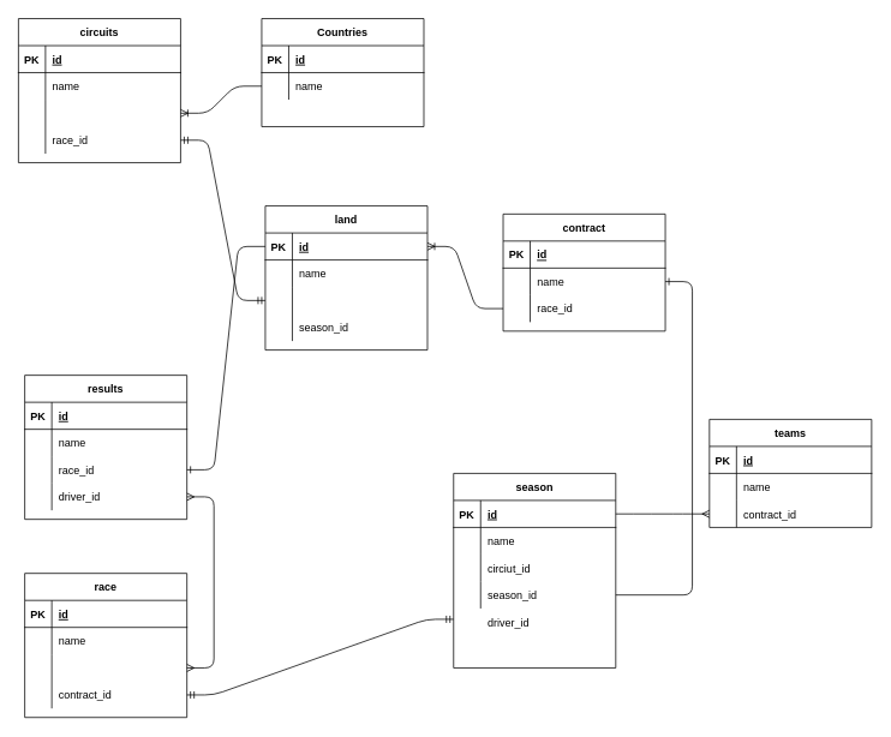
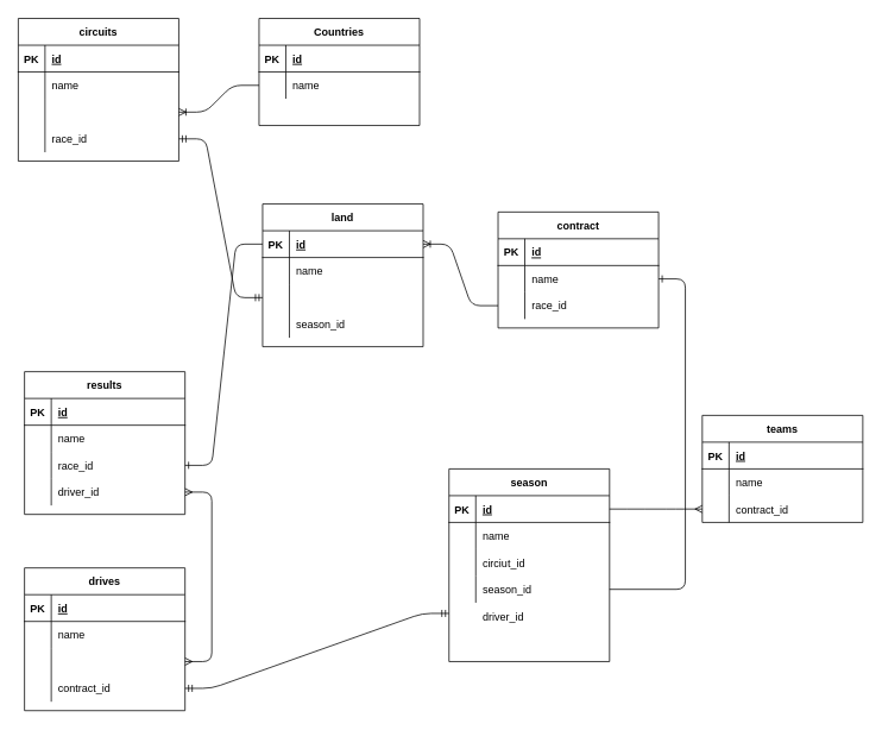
  <mxCell id="0" />
  <mxCell id="1" parent="0" />
  <mxCell id="2" value="" style="edgeStyle=entityRelationEdgeStyle;fontSize=12;html=1;endArrow=ERoneToMany;entryX=1;entryY=0.5;entryDx=0;entryDy=0;" parent="1" source="84" target="89" edge="1"><mxGeometry width="100" height="100" relative="1" as="geometry"><mxPoint x="539" y="247" as="sourcePoint" /><mxPoint x="604" y="185" as="targetPoint" /></mxGeometry></mxCell>
  <mxCell id="3" value="" style="edgeStyle=entityRelationEdgeStyle;fontSize=12;html=1;endArrow=ERmandOne;startArrow=ERmandOne;exitX=1;exitY=0.5;exitDx=0;exitDy=0;entryX=0;entryY=0.75;entryDx=0;entryDy=0;" parent="1" source="60" target="38" edge="1"><mxGeometry width="100" height="100" relative="1" as="geometry"><mxPoint x="503" y="377" as="sourcePoint" /><mxPoint x="539" y="417" as="targetPoint" /></mxGeometry></mxCell>
  <mxCell id="4" value="" style="edgeStyle=entityRelationEdgeStyle;fontSize=12;html=1;endArrow=ERmandOne;startArrow=ERmandOne;exitX=0;exitY=0.5;exitDx=0;exitDy=0;" parent="1" source="95" target="15" edge="1"><mxGeometry width="100" height="100" relative="1" as="geometry"><mxPoint x="204" y="297" as="sourcePoint" /><mxPoint x="313" y="164" as="targetPoint" /></mxGeometry></mxCell>
  <mxCell id="5" value="" style="edgeStyle=entityRelationEdgeStyle;fontSize=12;html=1;endArrow=ERone;endFill=1;exitX=0;exitY=0.5;exitDx=0;exitDy=0;" parent="1" source="89" target="71" edge="1"><mxGeometry width="100" height="100" relative="1" as="geometry"><mxPoint x="205.62" y="329.64" as="sourcePoint" /><mxPoint x="313" y="390" as="targetPoint" /></mxGeometry></mxCell>
  <mxCell id="6" value="circuits" style="shape=table;startSize=30;container=1;collapsible=1;childLayout=tableLayout;fixedRows=1;rowLines=0;fontStyle=1;align=center;resizeLast=1;" parent="1" vertex="1"><mxGeometry x="20" y="20" width="180" height="160" as="geometry" /></mxCell>
  <mxCell id="7" value="" style="shape=partialRectangle;collapsible=0;dropTarget=0;pointerEvents=0;fillColor=none;top=0;left=0;bottom=1;right=0;points=[[0,0.5],[1,0.5]];portConstraint=eastwest;" parent="6" vertex="1"><mxGeometry y="30" width="180" height="30" as="geometry" /></mxCell>
  <mxCell id="8" value="PK" style="shape=partialRectangle;connectable=0;fillColor=none;top=0;left=0;bottom=0;right=0;fontStyle=1;overflow=hidden;" parent="7" vertex="1"><mxGeometry width="30" height="30" as="geometry" /></mxCell>
  <mxCell id="9" value="id" style="shape=partialRectangle;connectable=0;fillColor=none;top=0;left=0;bottom=0;right=0;align=left;spacingLeft=6;fontStyle=5;overflow=hidden;" parent="7" vertex="1"><mxGeometry x="30" width="150" height="30" as="geometry" /></mxCell>
  <mxCell id="10" value="" style="shape=partialRectangle;collapsible=0;dropTarget=0;pointerEvents=0;fillColor=none;top=0;left=0;bottom=0;right=0;points=[[0,0.5],[1,0.5]];portConstraint=eastwest;" parent="6" vertex="1"><mxGeometry y="60" width="180" height="30" as="geometry" /></mxCell>
  <mxCell id="11" value="" style="shape=partialRectangle;connectable=0;fillColor=none;top=0;left=0;bottom=0;right=0;editable=1;overflow=hidden;" parent="10" vertex="1"><mxGeometry width="30" height="30" as="geometry" /></mxCell>
  <mxCell id="12" value="name" style="shape=partialRectangle;connectable=0;fillColor=none;top=0;left=0;bottom=0;right=0;align=left;spacingLeft=6;overflow=hidden;" parent="10" vertex="1"><mxGeometry x="30" width="150" height="30" as="geometry" /></mxCell>
  <mxCell id="13" value="" style="shape=partialRectangle;collapsible=0;dropTarget=0;pointerEvents=0;fillColor=none;top=0;left=0;bottom=0;right=0;points=[[0,0.5],[1,0.5]];portConstraint=eastwest;" parent="6" vertex="1"><mxGeometry y="90" width="180" height="30" as="geometry" /></mxCell>
  <mxCell id="14" value="" style="shape=partialRectangle;connectable=0;fillColor=none;top=0;left=0;bottom=0;right=0;editable=1;overflow=hidden;" parent="13" vertex="1"><mxGeometry width="30" height="30" as="geometry" /></mxCell>
  <mxCell id="15" value="" style="shape=partialRectangle;collapsible=0;dropTarget=0;pointerEvents=0;fillColor=none;top=0;left=0;bottom=0;right=0;points=[[0,0.5],[1,0.5]];portConstraint=eastwest;" parent="6" vertex="1"><mxGeometry y="120" width="180" height="30" as="geometry" /></mxCell>
  <mxCell id="16" value="" style="shape=partialRectangle;connectable=0;fillColor=none;top=0;left=0;bottom=0;right=0;editable=1;overflow=hidden;" parent="15" vertex="1"><mxGeometry width="30" height="30" as="geometry" /></mxCell>
  <mxCell id="17" value="race_id" style="shape=partialRectangle;connectable=0;fillColor=none;top=0;left=0;bottom=0;right=0;align=left;spacingLeft=6;overflow=hidden;" parent="15" vertex="1"><mxGeometry x="30" width="150" height="30" as="geometry" /></mxCell>
  <mxCell id="18" value="" style="edgeStyle=entityRelationEdgeStyle;fontSize=12;html=1;endArrow=ERoneToMany;entryX=1;entryY=0.5;entryDx=0;entryDy=0;" parent="1" source="23" target="13" edge="1"><mxGeometry width="100" height="100" relative="1" as="geometry"><mxPoint x="425" y="72" as="sourcePoint" /><mxPoint x="339" y="-59" as="targetPoint" /></mxGeometry></mxCell>
  <mxCell id="19" value="Countries" style="shape=table;startSize=30;container=1;collapsible=1;childLayout=tableLayout;fixedRows=1;rowLines=0;fontStyle=1;align=center;resizeLast=1;" parent="1" vertex="1"><mxGeometry x="290" y="20" width="180" height="120" as="geometry" /></mxCell>
  <mxCell id="20" value="" style="shape=partialRectangle;collapsible=0;dropTarget=0;pointerEvents=0;fillColor=none;top=0;left=0;bottom=1;right=0;points=[[0,0.5],[1,0.5]];portConstraint=eastwest;" parent="19" vertex="1"><mxGeometry y="30" width="180" height="30" as="geometry" /></mxCell>
  <mxCell id="21" value="PK" style="shape=partialRectangle;connectable=0;fillColor=none;top=0;left=0;bottom=0;right=0;fontStyle=1;overflow=hidden;" parent="20" vertex="1"><mxGeometry width="30" height="30" as="geometry" /></mxCell>
  <mxCell id="22" value="id" style="shape=partialRectangle;connectable=0;fillColor=none;top=0;left=0;bottom=0;right=0;align=left;spacingLeft=6;fontStyle=5;overflow=hidden;" parent="20" vertex="1"><mxGeometry x="30" width="150" height="30" as="geometry" /></mxCell>
  <mxCell id="23" value="" style="shape=partialRectangle;collapsible=0;dropTarget=0;pointerEvents=0;fillColor=none;top=0;left=0;bottom=0;right=0;points=[[0,0.5],[1,0.5]];portConstraint=eastwest;" parent="19" vertex="1"><mxGeometry y="60" width="180" height="30" as="geometry" /></mxCell>
  <mxCell id="24" value="" style="shape=partialRectangle;connectable=0;fillColor=none;top=0;left=0;bottom=0;right=0;editable=1;overflow=hidden;" parent="23" vertex="1"><mxGeometry width="30" height="30" as="geometry" /></mxCell>
  <mxCell id="25" value="name" style="shape=partialRectangle;connectable=0;fillColor=none;top=0;left=0;bottom=0;right=0;align=left;spacingLeft=6;overflow=hidden;" parent="23" vertex="1"><mxGeometry x="30" width="150" height="30" as="geometry" /></mxCell>
  <mxCell id="26" value="" style="shape=partialRectangle;collapsible=0;dropTarget=0;pointerEvents=0;fillColor=none;top=0;left=0;bottom=0;right=0;points=[[0,0.5],[1,0.5]];portConstraint=eastwest;" parent="19" vertex="1"><mxGeometry y="90" width="180" height="30" as="geometry" /></mxCell>
  <mxCell id="27" value="" style="shape=partialRectangle;connectable=0;fillColor=none;top=0;left=0;bottom=0;right=0;editable=1;overflow=hidden;" parent="26" vertex="1"><mxGeometry width="30" height="30" as="geometry" /></mxCell>
  <mxCell id="28" value="teams" style="shape=table;startSize=30;container=1;collapsible=1;childLayout=tableLayout;fixedRows=1;rowLines=0;fontStyle=1;align=center;resizeLast=1;" parent="1" vertex="1"><mxGeometry x="787" y="465" width="180" height="120" as="geometry" /></mxCell>
  <mxCell id="29" value="" style="shape=partialRectangle;collapsible=0;dropTarget=0;pointerEvents=0;fillColor=none;top=0;left=0;bottom=1;right=0;points=[[0,0.5],[1,0.5]];portConstraint=eastwest;" parent="28" vertex="1"><mxGeometry y="30" width="180" height="30" as="geometry" /></mxCell>
  <mxCell id="30" value="PK" style="shape=partialRectangle;connectable=0;fillColor=none;top=0;left=0;bottom=0;right=0;fontStyle=1;overflow=hidden;" parent="29" vertex="1"><mxGeometry width="30" height="30" as="geometry" /></mxCell>
  <mxCell id="31" value="id" style="shape=partialRectangle;connectable=0;fillColor=none;top=0;left=0;bottom=0;right=0;align=left;spacingLeft=6;fontStyle=5;overflow=hidden;" parent="29" vertex="1"><mxGeometry x="30" width="150" height="30" as="geometry" /></mxCell>
  <mxCell id="32" value="" style="shape=partialRectangle;collapsible=0;dropTarget=0;pointerEvents=0;fillColor=none;top=0;left=0;bottom=0;right=0;points=[[0,0.5],[1,0.5]];portConstraint=eastwest;" parent="28" vertex="1"><mxGeometry y="60" width="180" height="30" as="geometry" /></mxCell>
  <mxCell id="33" value="" style="shape=partialRectangle;connectable=0;fillColor=none;top=0;left=0;bottom=0;right=0;editable=1;overflow=hidden;" parent="32" vertex="1"><mxGeometry width="30" height="30" as="geometry" /></mxCell>
  <mxCell id="34" value="name" style="shape=partialRectangle;connectable=0;fillColor=none;top=0;left=0;bottom=0;right=0;align=left;spacingLeft=6;overflow=hidden;" parent="32" vertex="1"><mxGeometry x="30" width="150" height="30" as="geometry" /></mxCell>
  <mxCell id="35" value="" style="shape=partialRectangle;collapsible=0;dropTarget=0;pointerEvents=0;fillColor=none;top=0;left=0;bottom=0;right=0;points=[[0,0.5],[1,0.5]];portConstraint=eastwest;" parent="28" vertex="1"><mxGeometry y="90" width="180" height="30" as="geometry" /></mxCell>
  <mxCell id="36" value="" style="shape=partialRectangle;connectable=0;fillColor=none;top=0;left=0;bottom=0;right=0;editable=1;overflow=hidden;" parent="35" vertex="1"><mxGeometry width="30" height="30" as="geometry" /></mxCell>
  <mxCell id="37" value="contract_id" style="shape=partialRectangle;connectable=0;fillColor=none;top=0;left=0;bottom=0;right=0;align=left;spacingLeft=6;overflow=hidden;" parent="35" vertex="1"><mxGeometry x="30" width="150" height="30" as="geometry" /></mxCell>
  <mxCell id="38" value="season" style="shape=table;startSize=30;container=1;collapsible=1;childLayout=tableLayout;fixedRows=1;rowLines=0;fontStyle=1;align=center;resizeLast=1;" parent="1" vertex="1"><mxGeometry x="503" y="525" width="180" height="216" as="geometry" /></mxCell>
  <mxCell id="39" value="" style="shape=partialRectangle;collapsible=0;dropTarget=0;pointerEvents=0;fillColor=none;top=0;left=0;bottom=1;right=0;points=[[0,0.5],[1,0.5]];portConstraint=eastwest;" parent="38" vertex="1"><mxGeometry y="30" width="180" height="30" as="geometry" /></mxCell>
  <mxCell id="40" value="PK" style="shape=partialRectangle;connectable=0;fillColor=none;top=0;left=0;bottom=0;right=0;fontStyle=1;overflow=hidden;" parent="39" vertex="1"><mxGeometry width="30" height="30" as="geometry" /></mxCell>
  <mxCell id="41" value="id" style="shape=partialRectangle;connectable=0;fillColor=none;top=0;left=0;bottom=0;right=0;align=left;spacingLeft=6;fontStyle=5;overflow=hidden;" parent="39" vertex="1"><mxGeometry x="30" width="150" height="30" as="geometry" /></mxCell>
  <mxCell id="42" value="" style="shape=partialRectangle;collapsible=0;dropTarget=0;pointerEvents=0;fillColor=none;top=0;left=0;bottom=0;right=0;points=[[0,0.5],[1,0.5]];portConstraint=eastwest;" parent="38" vertex="1"><mxGeometry y="60" width="180" height="30" as="geometry" /></mxCell>
  <mxCell id="43" value="" style="shape=partialRectangle;connectable=0;fillColor=none;top=0;left=0;bottom=0;right=0;editable=1;overflow=hidden;" parent="42" vertex="1"><mxGeometry width="30" height="30" as="geometry" /></mxCell>
  <mxCell id="44" value="name" style="shape=partialRectangle;connectable=0;fillColor=none;top=0;left=0;bottom=0;right=0;align=left;spacingLeft=6;overflow=hidden;" parent="42" vertex="1"><mxGeometry x="30" width="150" height="30" as="geometry" /></mxCell>
  <mxCell id="45" value="" style="shape=partialRectangle;collapsible=0;dropTarget=0;pointerEvents=0;fillColor=none;top=0;left=0;bottom=0;right=0;points=[[0,0.5],[1,0.5]];portConstraint=eastwest;" parent="38" vertex="1"><mxGeometry y="90" width="180" height="30" as="geometry" /></mxCell>
  <mxCell id="46" value="" style="shape=partialRectangle;connectable=0;fillColor=none;top=0;left=0;bottom=0;right=0;editable=1;overflow=hidden;" parent="45" vertex="1"><mxGeometry width="30" height="30" as="geometry" /></mxCell>
  <mxCell id="47" value="circiut_id" style="shape=partialRectangle;connectable=0;fillColor=none;top=0;left=0;bottom=0;right=0;align=left;spacingLeft=6;overflow=hidden;" parent="45" vertex="1"><mxGeometry x="30" width="150" height="30" as="geometry" /></mxCell>
  <mxCell id="48" value="" style="shape=partialRectangle;collapsible=0;dropTarget=0;pointerEvents=0;fillColor=none;top=0;left=0;bottom=0;right=0;points=[[0,0.5],[1,0.5]];portConstraint=eastwest;" parent="38" vertex="1"><mxGeometry y="120" width="180" height="30" as="geometry" /></mxCell>
  <mxCell id="49" value="" style="shape=partialRectangle;connectable=0;fillColor=none;top=0;left=0;bottom=0;right=0;editable=1;overflow=hidden;" parent="48" vertex="1"><mxGeometry width="30" height="30" as="geometry" /></mxCell>
  <mxCell id="50" value="season_id" style="shape=partialRectangle;connectable=0;fillColor=none;top=0;left=0;bottom=0;right=0;align=left;spacingLeft=6;overflow=hidden;" parent="48" vertex="1"><mxGeometry x="30" width="150" height="30" as="geometry" /></mxCell>
- <mxCell id="51" value="race" style="shape=table;startSize=30;container=1;collapsible=1;childLayout=tableLayout;fixedRows=1;rowLines=0;fontStyle=1;align=center;resizeLast=1;" parent="1" vertex="1"><mxGeometry x="27" y="636" width="180" height="160" as="geometry" /></mxCell>
+ <mxCell id="51" value="drives" style="shape=table;startSize=30;container=1;collapsible=1;childLayout=tableLayout;fixedRows=1;rowLines=0;fontStyle=1;align=center;resizeLast=1;" parent="1" vertex="1"><mxGeometry x="27" y="636" width="180" height="160" as="geometry" /></mxCell>
  <mxCell id="52" value="" style="shape=partialRectangle;collapsible=0;dropTarget=0;pointerEvents=0;fillColor=none;top=0;left=0;bottom=1;right=0;points=[[0,0.5],[1,0.5]];portConstraint=eastwest;" parent="51" vertex="1"><mxGeometry y="30" width="180" height="30" as="geometry" /></mxCell>
  <mxCell id="53" value="PK" style="shape=partialRectangle;connectable=0;fillColor=none;top=0;left=0;bottom=0;right=0;fontStyle=1;overflow=hidden;" parent="52" vertex="1"><mxGeometry width="30" height="30" as="geometry" /></mxCell>
  <mxCell id="54" value="id" style="shape=partialRectangle;connectable=0;fillColor=none;top=0;left=0;bottom=0;right=0;align=left;spacingLeft=6;fontStyle=5;overflow=hidden;" parent="52" vertex="1"><mxGeometry x="30" width="150" height="30" as="geometry" /></mxCell>
  <mxCell id="55" value="" style="shape=partialRectangle;collapsible=0;dropTarget=0;pointerEvents=0;fillColor=none;top=0;left=0;bottom=0;right=0;points=[[0,0.5],[1,0.5]];portConstraint=eastwest;" parent="51" vertex="1"><mxGeometry y="60" width="180" height="30" as="geometry" /></mxCell>
  <mxCell id="56" value="" style="shape=partialRectangle;connectable=0;fillColor=none;top=0;left=0;bottom=0;right=0;editable=1;overflow=hidden;" parent="55" vertex="1"><mxGeometry width="30" height="30" as="geometry" /></mxCell>
  <mxCell id="57" value="name" style="shape=partialRectangle;connectable=0;fillColor=none;top=0;left=0;bottom=0;right=0;align=left;spacingLeft=6;overflow=hidden;" parent="55" vertex="1"><mxGeometry x="30" width="150" height="30" as="geometry" /></mxCell>
  <mxCell id="58" value="" style="shape=partialRectangle;collapsible=0;dropTarget=0;pointerEvents=0;fillColor=none;top=0;left=0;bottom=0;right=0;points=[[0,0.5],[1,0.5]];portConstraint=eastwest;" parent="51" vertex="1"><mxGeometry y="90" width="180" height="30" as="geometry" /></mxCell>
  <mxCell id="59" value="" style="shape=partialRectangle;connectable=0;fillColor=none;top=0;left=0;bottom=0;right=0;editable=1;overflow=hidden;" parent="58" vertex="1"><mxGeometry width="30" height="30" as="geometry" /></mxCell>
  <mxCell id="60" value="" style="shape=partialRectangle;collapsible=0;dropTarget=0;pointerEvents=0;fillColor=none;top=0;left=0;bottom=0;right=0;points=[[0,0.5],[1,0.5]];portConstraint=eastwest;" parent="51" vertex="1"><mxGeometry y="120" width="180" height="30" as="geometry" /></mxCell>
  <mxCell id="61" value="" style="shape=partialRectangle;connectable=0;fillColor=none;top=0;left=0;bottom=0;right=0;editable=1;overflow=hidden;" parent="60" vertex="1"><mxGeometry width="30" height="30" as="geometry" /></mxCell>
  <mxCell id="62" value="contract_id" style="shape=partialRectangle;connectable=0;fillColor=none;top=0;left=0;bottom=0;right=0;align=left;spacingLeft=6;overflow=hidden;" parent="60" vertex="1"><mxGeometry x="30" width="150" height="30" as="geometry" /></mxCell>
  <mxCell id="63" value="driver_id" style="shape=partialRectangle;connectable=0;fillColor=none;top=0;left=0;bottom=0;right=0;align=left;spacingLeft=6;overflow=hidden;" parent="1" vertex="1"><mxGeometry x="533" y="675" width="150" height="30" as="geometry" /></mxCell>
  <mxCell id="64" value="results" style="shape=table;startSize=30;container=1;collapsible=1;childLayout=tableLayout;fixedRows=1;rowLines=0;fontStyle=1;align=center;resizeLast=1;" parent="1" vertex="1"><mxGeometry x="27" y="416" width="180" height="160" as="geometry" /></mxCell>
  <mxCell id="65" value="" style="shape=partialRectangle;collapsible=0;dropTarget=0;pointerEvents=0;fillColor=none;top=0;left=0;bottom=1;right=0;points=[[0,0.5],[1,0.5]];portConstraint=eastwest;" parent="64" vertex="1"><mxGeometry y="30" width="180" height="30" as="geometry" /></mxCell>
  <mxCell id="66" value="PK" style="shape=partialRectangle;connectable=0;fillColor=none;top=0;left=0;bottom=0;right=0;fontStyle=1;overflow=hidden;" parent="65" vertex="1"><mxGeometry width="30" height="30" as="geometry" /></mxCell>
  <mxCell id="67" value="id" style="shape=partialRectangle;connectable=0;fillColor=none;top=0;left=0;bottom=0;right=0;align=left;spacingLeft=6;fontStyle=5;overflow=hidden;" parent="65" vertex="1"><mxGeometry x="30" width="150" height="30" as="geometry" /></mxCell>
  <mxCell id="68" value="" style="shape=partialRectangle;collapsible=0;dropTarget=0;pointerEvents=0;fillColor=none;top=0;left=0;bottom=0;right=0;points=[[0,0.5],[1,0.5]];portConstraint=eastwest;" parent="64" vertex="1"><mxGeometry y="60" width="180" height="30" as="geometry" /></mxCell>
  <mxCell id="69" value="" style="shape=partialRectangle;connectable=0;fillColor=none;top=0;left=0;bottom=0;right=0;editable=1;overflow=hidden;" parent="68" vertex="1"><mxGeometry width="30" height="30" as="geometry" /></mxCell>
  <mxCell id="70" value="name" style="shape=partialRectangle;connectable=0;fillColor=none;top=0;left=0;bottom=0;right=0;align=left;spacingLeft=6;overflow=hidden;" parent="68" vertex="1"><mxGeometry x="30" width="150" height="30" as="geometry" /></mxCell>
  <mxCell id="71" value="" style="shape=partialRectangle;collapsible=0;dropTarget=0;pointerEvents=0;fillColor=none;top=0;left=0;bottom=0;right=0;points=[[0,0.5],[1,0.5]];portConstraint=eastwest;" parent="64" vertex="1"><mxGeometry y="90" width="180" height="30" as="geometry" /></mxCell>
  <mxCell id="72" value="" style="shape=partialRectangle;connectable=0;fillColor=none;top=0;left=0;bottom=0;right=0;editable=1;overflow=hidden;" parent="71" vertex="1"><mxGeometry width="30" height="30" as="geometry" /></mxCell>
  <mxCell id="73" value="race_id" style="shape=partialRectangle;connectable=0;fillColor=none;top=0;left=0;bottom=0;right=0;align=left;spacingLeft=6;overflow=hidden;" parent="71" vertex="1"><mxGeometry x="30" width="150" height="30" as="geometry" /></mxCell>
  <mxCell id="74" value="" style="shape=partialRectangle;collapsible=0;dropTarget=0;pointerEvents=0;fillColor=none;top=0;left=0;bottom=0;right=0;points=[[0,0.5],[1,0.5]];portConstraint=eastwest;" parent="64" vertex="1"><mxGeometry y="120" width="180" height="30" as="geometry" /></mxCell>
  <mxCell id="75" value="" style="shape=partialRectangle;connectable=0;fillColor=none;top=0;left=0;bottom=0;right=0;editable=1;overflow=hidden;" parent="74" vertex="1"><mxGeometry width="30" height="30" as="geometry" /></mxCell>
  <mxCell id="76" value="driver_id" style="shape=partialRectangle;connectable=0;fillColor=none;top=0;left=0;bottom=0;right=0;align=left;spacingLeft=6;overflow=hidden;" parent="74" vertex="1"><mxGeometry x="30" width="150" height="30" as="geometry" /></mxCell>
  <mxCell id="77" value="contract" style="shape=table;startSize=30;container=1;collapsible=1;childLayout=tableLayout;fixedRows=1;rowLines=0;fontStyle=1;align=center;resizeLast=1;" parent="1" vertex="1"><mxGeometry x="558" y="237" width="180" height="130" as="geometry" /></mxCell>
  <mxCell id="78" value="" style="shape=partialRectangle;collapsible=0;dropTarget=0;pointerEvents=0;fillColor=none;top=0;left=0;bottom=1;right=0;points=[[0,0.5],[1,0.5]];portConstraint=eastwest;" parent="77" vertex="1"><mxGeometry y="30" width="180" height="30" as="geometry" /></mxCell>
  <mxCell id="79" value="PK" style="shape=partialRectangle;connectable=0;fillColor=none;top=0;left=0;bottom=0;right=0;fontStyle=1;overflow=hidden;" parent="78" vertex="1"><mxGeometry width="30" height="30" as="geometry" /></mxCell>
  <mxCell id="80" value="id" style="shape=partialRectangle;connectable=0;fillColor=none;top=0;left=0;bottom=0;right=0;align=left;spacingLeft=6;fontStyle=5;overflow=hidden;" parent="78" vertex="1"><mxGeometry x="30" width="150" height="30" as="geometry" /></mxCell>
  <mxCell id="81" value="" style="shape=partialRectangle;collapsible=0;dropTarget=0;pointerEvents=0;fillColor=none;top=0;left=0;bottom=0;right=0;points=[[0,0.5],[1,0.5]];portConstraint=eastwest;" parent="77" vertex="1"><mxGeometry y="60" width="180" height="30" as="geometry" /></mxCell>
  <mxCell id="82" value="" style="shape=partialRectangle;connectable=0;fillColor=none;top=0;left=0;bottom=0;right=0;editable=1;overflow=hidden;" parent="81" vertex="1"><mxGeometry width="30" height="30" as="geometry" /></mxCell>
  <mxCell id="83" value="name" style="shape=partialRectangle;connectable=0;fillColor=none;top=0;left=0;bottom=0;right=0;align=left;spacingLeft=6;overflow=hidden;" parent="81" vertex="1"><mxGeometry x="30" width="150" height="30" as="geometry" /></mxCell>
  <mxCell id="84" value="" style="shape=partialRectangle;collapsible=0;dropTarget=0;pointerEvents=0;fillColor=none;top=0;left=0;bottom=0;right=0;points=[[0,0.5],[1,0.5]];portConstraint=eastwest;" parent="77" vertex="1"><mxGeometry y="90" width="180" height="30" as="geometry" /></mxCell>
  <mxCell id="85" value="" style="shape=partialRectangle;connectable=0;fillColor=none;top=0;left=0;bottom=0;right=0;editable=1;overflow=hidden;" parent="84" vertex="1"><mxGeometry width="30" height="30" as="geometry" /></mxCell>
  <mxCell id="86" value="race_id" style="shape=partialRectangle;connectable=0;fillColor=none;top=0;left=0;bottom=0;right=0;align=left;spacingLeft=6;overflow=hidden;" parent="84" vertex="1"><mxGeometry x="30" width="150" height="30" as="geometry" /></mxCell>
  <mxCell id="87" value="" style="edgeStyle=entityRelationEdgeStyle;fontSize=12;html=1;endArrow=ERone;endFill=1;" parent="1" source="48" target="81" edge="1"><mxGeometry width="100" height="100" relative="1" as="geometry"><mxPoint x="662" y="564" as="sourcePoint" /><mxPoint x="527" y="226" as="targetPoint" /></mxGeometry></mxCell>
  <mxCell id="88" value="land" style="shape=table;startSize=30;container=1;collapsible=1;childLayout=tableLayout;fixedRows=1;rowLines=0;fontStyle=1;align=center;resizeLast=1;" parent="1" vertex="1"><mxGeometry x="294" y="228" width="180" height="160" as="geometry" /></mxCell>
  <mxCell id="89" value="" style="shape=partialRectangle;collapsible=0;dropTarget=0;pointerEvents=0;fillColor=none;top=0;left=0;bottom=1;right=0;points=[[0,0.5],[1,0.5]];portConstraint=eastwest;" parent="88" vertex="1"><mxGeometry y="30" width="180" height="30" as="geometry" /></mxCell>
  <mxCell id="90" value="PK" style="shape=partialRectangle;connectable=0;fillColor=none;top=0;left=0;bottom=0;right=0;fontStyle=1;overflow=hidden;" parent="89" vertex="1"><mxGeometry width="30" height="30" as="geometry" /></mxCell>
  <mxCell id="91" value="id" style="shape=partialRectangle;connectable=0;fillColor=none;top=0;left=0;bottom=0;right=0;align=left;spacingLeft=6;fontStyle=5;overflow=hidden;" parent="89" vertex="1"><mxGeometry x="30" width="150" height="30" as="geometry" /></mxCell>
  <mxCell id="92" value="" style="shape=partialRectangle;collapsible=0;dropTarget=0;pointerEvents=0;fillColor=none;top=0;left=0;bottom=0;right=0;points=[[0,0.5],[1,0.5]];portConstraint=eastwest;" parent="88" vertex="1"><mxGeometry y="60" width="180" height="30" as="geometry" /></mxCell>
  <mxCell id="93" value="" style="shape=partialRectangle;connectable=0;fillColor=none;top=0;left=0;bottom=0;right=0;editable=1;overflow=hidden;" parent="92" vertex="1"><mxGeometry width="30" height="30" as="geometry" /></mxCell>
  <mxCell id="94" value="name" style="shape=partialRectangle;connectable=0;fillColor=none;top=0;left=0;bottom=0;right=0;align=left;spacingLeft=6;overflow=hidden;" parent="92" vertex="1"><mxGeometry x="30" width="150" height="30" as="geometry" /></mxCell>
  <mxCell id="95" value="" style="shape=partialRectangle;collapsible=0;dropTarget=0;pointerEvents=0;fillColor=none;top=0;left=0;bottom=0;right=0;points=[[0,0.5],[1,0.5]];portConstraint=eastwest;" parent="88" vertex="1"><mxGeometry y="90" width="180" height="30" as="geometry" /></mxCell>
  <mxCell id="96" value="" style="shape=partialRectangle;connectable=0;fillColor=none;top=0;left=0;bottom=0;right=0;editable=1;overflow=hidden;" parent="95" vertex="1"><mxGeometry width="30" height="30" as="geometry" /></mxCell>
  <mxCell id="97" value="" style="shape=partialRectangle;collapsible=0;dropTarget=0;pointerEvents=0;fillColor=none;top=0;left=0;bottom=0;right=0;points=[[0,0.5],[1,0.5]];portConstraint=eastwest;" parent="88" vertex="1"><mxGeometry y="120" width="180" height="30" as="geometry" /></mxCell>
  <mxCell id="98" value="" style="shape=partialRectangle;connectable=0;fillColor=none;top=0;left=0;bottom=0;right=0;editable=1;overflow=hidden;" parent="97" vertex="1"><mxGeometry width="30" height="30" as="geometry" /></mxCell>
  <mxCell id="99" value="season_id" style="shape=partialRectangle;connectable=0;fillColor=none;top=0;left=0;bottom=0;right=0;align=left;spacingLeft=6;overflow=hidden;" parent="97" vertex="1"><mxGeometry x="30" width="150" height="30" as="geometry" /></mxCell>
  <mxCell id="100" value="" style="edgeStyle=entityRelationEdgeStyle;fontSize=12;html=1;endArrow=ERmany;startArrow=ERmany;exitX=1;exitY=0.5;exitDx=0;exitDy=0;entryX=1;entryY=0.5;entryDx=0;entryDy=0;" parent="1" source="58" target="74" edge="1"><mxGeometry width="100" height="100" relative="1" as="geometry"><mxPoint x="274" y="642" as="sourcePoint" /><mxPoint x="374" y="542" as="targetPoint" /></mxGeometry></mxCell>
  <mxCell id="101" value="" style="edgeStyle=entityRelationEdgeStyle;fontSize=12;html=1;endArrow=ERmany;exitX=1;exitY=0.5;exitDx=0;exitDy=0;entryX=0;entryY=0.5;entryDx=0;entryDy=0;" parent="1" source="39" target="35" edge="1"><mxGeometry width="100" height="100" relative="1" as="geometry"><mxPoint x="701" y="642" as="sourcePoint" /><mxPoint x="801" y="542" as="targetPoint" /></mxGeometry></mxCell>
